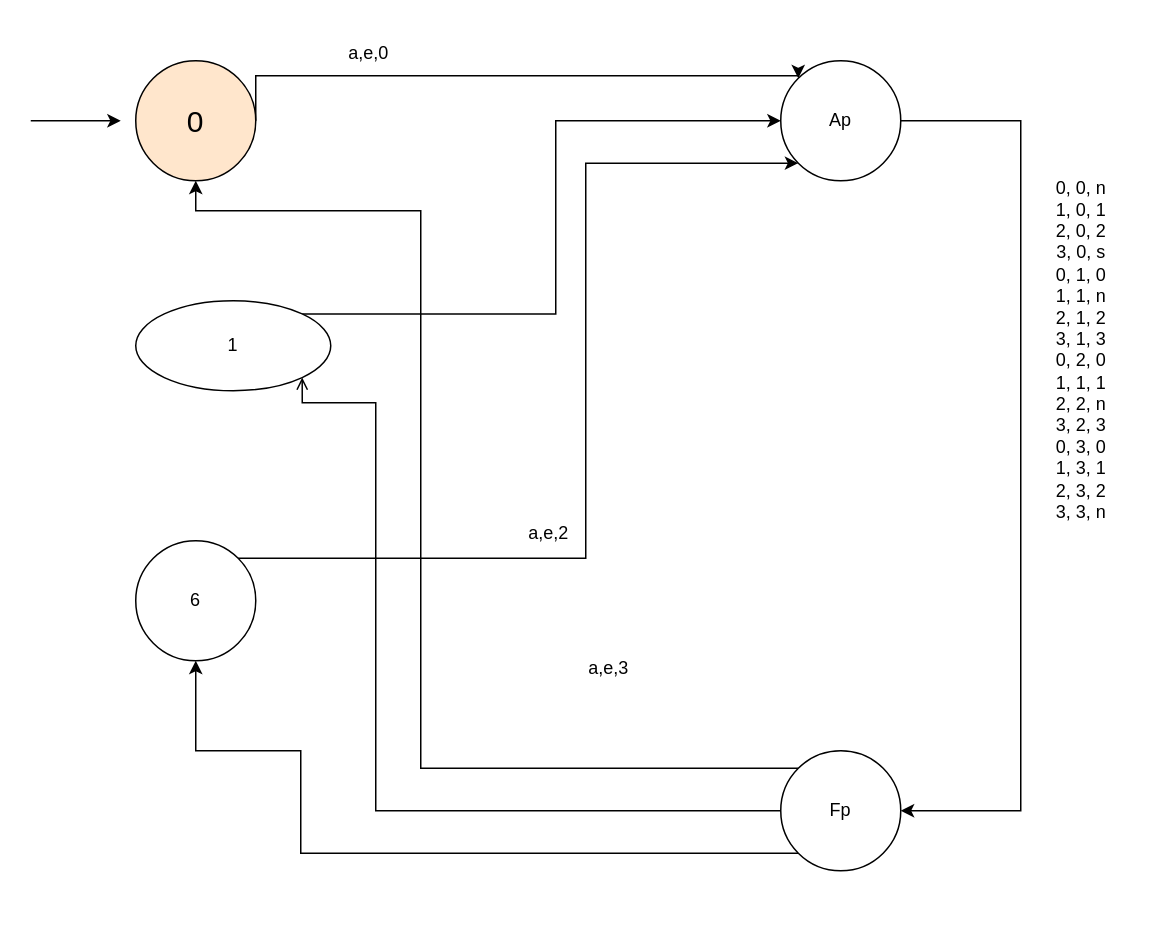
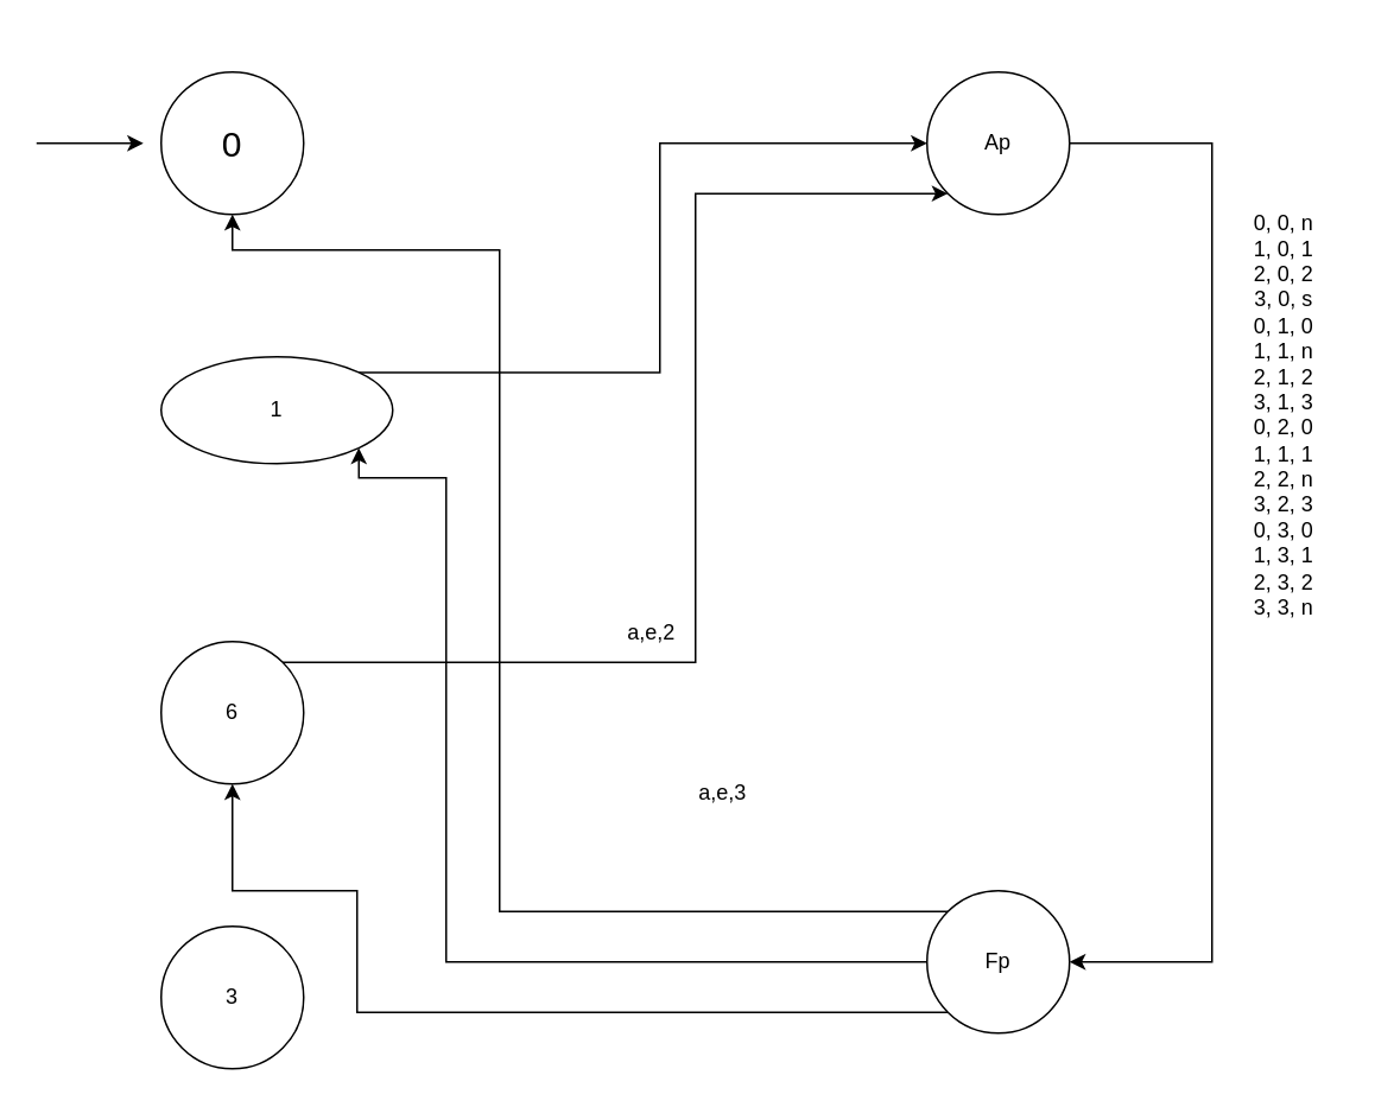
  <mxCell id="0" />
  <mxCell id="1" parent="0" />
  <mxCell id="2" value="" style="endArrow=classic;html=1;rounded=0;" edge="1" parent="1"><mxGeometry width="50" height="50" relative="1" as="geometry"><mxPoint x="20" y="80" as="sourcePoint" /><mxPoint x="80" y="80" as="targetPoint" /></mxGeometry></mxCell>
- <mxCell id="3" style="edgeStyle=orthogonalEdgeStyle;rounded=0;orthogonalLoop=1;jettySize=auto;html=1;exitX=1;exitY=0.5;exitDx=0;exitDy=0;entryX=0;entryY=0;entryDx=0;entryDy=0;" edge="1" parent="1" source="4" target="15"><mxGeometry relative="1" as="geometry"><Array as="points"><mxPoint x="170" y="50" /><mxPoint x="532" y="50" /></Array></mxGeometry></mxCell>
- <mxCell id="4" value="&lt;font style=&quot;font-size: 20px;&quot;&gt;0&lt;/font&gt;" style="ellipse;whiteSpace=wrap;html=1;aspect=fixed;fillColor=#ffe6cc;" vertex="1" parent="1"><mxGeometry x="90" y="40" width="80" height="80" as="geometry" /></mxCell>
+ <mxCell id="4" value="&lt;font style=&quot;font-size: 20px;&quot;&gt;0&lt;/font&gt;" style="ellipse;whiteSpace=wrap;html=1;aspect=fixed;" vertex="1" parent="1"><mxGeometry x="90" y="40" width="80" height="80" as="geometry" /></mxCell>
  <mxCell id="5" style="edgeStyle=orthogonalEdgeStyle;rounded=0;orthogonalLoop=1;jettySize=auto;html=1;exitX=0;exitY=1;exitDx=0;exitDy=0;entryX=0.5;entryY=1;entryDx=0;entryDy=0;" edge="1" parent="1" source="8" target="12"><mxGeometry relative="1" as="geometry"><Array as="points"><mxPoint x="200" y="568" /><mxPoint x="200" y="500" /><mxPoint x="130" y="500" /></Array></mxGeometry></mxCell>
- <mxCell id="6" style="edgeStyle=orthogonalEdgeStyle;rounded=0;orthogonalLoop=1;jettySize=auto;html=1;entryX=1;entryY=1;entryDx=0;entryDy=0;endArrow=open;" edge="1" parent="1" source="8" target="10"><mxGeometry relative="1" as="geometry"><mxPoint x="320" y="260" as="targetPoint" /><Array as="points"><mxPoint x="250" y="540" /><mxPoint x="250" y="268" /></Array></mxGeometry></mxCell>
+ <mxCell id="6" style="edgeStyle=orthogonalEdgeStyle;rounded=0;orthogonalLoop=1;jettySize=auto;html=1;entryX=1;entryY=1;entryDx=0;entryDy=0;" edge="1" parent="1" source="8" target="10"><mxGeometry relative="1" as="geometry"><mxPoint x="320" y="260" as="targetPoint" /><Array as="points"><mxPoint x="250" y="540" /><mxPoint x="250" y="268" /></Array></mxGeometry></mxCell>
  <mxCell id="7" style="edgeStyle=orthogonalEdgeStyle;rounded=0;orthogonalLoop=1;jettySize=auto;html=1;exitX=0;exitY=0;exitDx=0;exitDy=0;entryX=0.5;entryY=1;entryDx=0;entryDy=0;" edge="1" parent="1" source="8" target="4"><mxGeometry relative="1" as="geometry"><mxPoint x="300" y="510" as="targetPoint" /><Array as="points"><mxPoint x="280" y="512" /><mxPoint x="280" y="140" /><mxPoint x="130" y="140" /></Array></mxGeometry></mxCell>
  <mxCell id="8" value="Fp" style="ellipse;whiteSpace=wrap;html=1;aspect=fixed;" vertex="1" parent="1"><mxGeometry x="520" y="500" width="80" height="80" as="geometry" /></mxCell>
  <mxCell id="9" style="edgeStyle=orthogonalEdgeStyle;rounded=0;orthogonalLoop=1;jettySize=auto;html=1;exitX=1;exitY=0;exitDx=0;exitDy=0;entryX=0;entryY=0.5;entryDx=0;entryDy=0;" edge="1" parent="1" source="10" target="15"><mxGeometry relative="1" as="geometry" /></mxCell>
  <mxCell id="10" value="1" style="ellipse;whiteSpace=wrap;html=1;aspect=fixed;" vertex="1" parent="1"><mxGeometry x="90" y="200" width="130" height="60" as="geometry" /></mxCell>
  <mxCell id="11" style="edgeStyle=orthogonalEdgeStyle;rounded=0;orthogonalLoop=1;jettySize=auto;html=1;exitX=1;exitY=0;exitDx=0;exitDy=0;entryX=0;entryY=1;entryDx=0;entryDy=0;" edge="1" parent="1" source="12" target="15"><mxGeometry relative="1" as="geometry"><Array as="points"><mxPoint x="390" y="372" /><mxPoint x="390" y="108" /></Array></mxGeometry></mxCell>
  <mxCell id="12" value="6" style="ellipse;whiteSpace=wrap;html=1;aspect=fixed;" vertex="1" parent="1"><mxGeometry x="90" y="360" width="80" height="80" as="geometry" /></mxCell>
+ <mxCell id="13" value="3" style="ellipse;whiteSpace=wrap;html=1;aspect=fixed;" vertex="1" parent="1"><mxGeometry x="90" y="520" width="80" height="80" as="geometry" /></mxCell>
  <mxCell id="14" style="edgeStyle=orthogonalEdgeStyle;rounded=0;orthogonalLoop=1;jettySize=auto;html=1;entryX=1;entryY=0.5;entryDx=0;entryDy=0;" edge="1" parent="1" source="15" target="8"><mxGeometry relative="1" as="geometry"><Array as="points"><mxPoint x="680" y="80" /><mxPoint x="680" y="540" /></Array></mxGeometry></mxCell>
  <mxCell id="15" value="Ap" style="ellipse;whiteSpace=wrap;html=1;aspect=fixed;" vertex="1" parent="1"><mxGeometry x="520" y="40" width="80" height="80" as="geometry" /></mxCell>
- <mxCell id="16" value="a,e,0" style="text;html=1;align=center;verticalAlign=middle;resizable=0;points=[];autosize=1;strokeColor=none;fillColor=none;" vertex="1" parent="1"><mxGeometry x="220" y="20" width="50" height="30" as="geometry" /></mxCell>
  <mxCell id="17" value="a,e,2" style="text;html=1;align=center;verticalAlign=middle;resizable=0;points=[];autosize=1;strokeColor=none;fillColor=none;" vertex="1" parent="1"><mxGeometry x="340" y="340" width="50" height="30" as="geometry" /></mxCell>
  <mxCell id="18" value="a,e,3" style="text;html=1;align=center;verticalAlign=middle;resizable=0;points=[];autosize=1;strokeColor=none;fillColor=none;" vertex="1" parent="1"><mxGeometry x="380" y="430" width="50" height="30" as="geometry" /></mxCell>
  <mxCell id="19" value="&lt;div&gt;0, 0, n&lt;/div&gt;&lt;div&gt;1, 0, 1&lt;/div&gt;&lt;div&gt;2, 0, 2&lt;/div&gt;&lt;div&gt;3, 0, s&lt;/div&gt;&lt;div&gt;0, 1, 0&lt;/div&gt;&lt;div&gt;1, 1, n&lt;/div&gt;&lt;div&gt;2, 1, 2&lt;/div&gt;&lt;div&gt;3, 1, 3&lt;/div&gt;&lt;div&gt;0, 2, 0&lt;/div&gt;&lt;div&gt;1, 1, 1&lt;/div&gt;&lt;div&gt;2, 2, n&lt;/div&gt;&lt;div&gt;3, 2, 3&lt;/div&gt;&lt;div&gt;0, 3, 0&lt;/div&gt;&lt;div&gt;1, 3, 1&lt;/div&gt;&lt;div&gt;2, 3, 2&lt;/div&gt;&lt;div&gt;3, 3, n&lt;/div&gt;&lt;div&gt;&lt;br&gt;&lt;/div&gt;" style="text;html=1;align=center;verticalAlign=middle;resizable=0;points=[];autosize=1;strokeColor=none;fillColor=none;" vertex="1" parent="1"><mxGeometry x="690" y="110" width="60" height="260" as="geometry" /></mxCell>
